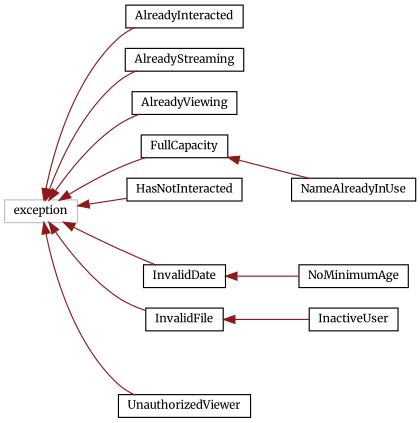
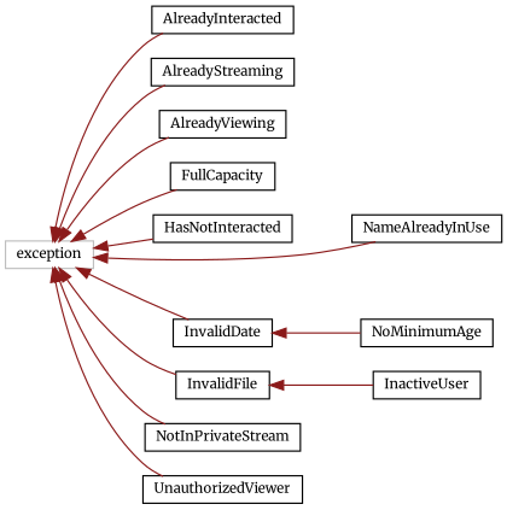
  digraph {
    fontname=Merriweather
    rankdir=LR
    node [color=black fillcolor=white fontname=Merriweather fontsize=10 shape=record style=filled]
    edge [color=firebrick4 dir=back fontname=Merriweather fontsize=10 labelfontname=Helvetica labelfontsize=10 style=solid]
    n1 [color=grey75 height=0.2 label=exception width=0.4]
    n2 [height=0.2 label=AlreadyInteracted width=0.4]
    n3 [height=0.2 label=AlreadyStreaming width=0.4]
    n4 [height=0.2 label=AlreadyViewing width=0.4]
    n5 [height=0.2 label=FullCapacity width=0.4]
    n6 [height=0.2 label=HasNotInteracted width=0.4]
    n7 [height=0.2 label=InvalidDate width=0.4]
    n8 [height=0.2 label=InvalidFile width=0.4]
    n9 [height=0.2 label=NameAlreadyInUse width=0.4]
+   n10 [height=0.2 label=NotInPrivateStream width=0.4]
    n11 [height=0.2 label=UnauthorizedViewer width=0.4]
    n12 [height=0.2 label=InactiveUser width=0.4]
    n13 [height=0.2 label=NoMinimumAge width=0.4]
    n1 -> n2
    n1 -> n3
    n1 -> n4
    n1 -> n5
    n1 -> n6
    n1 -> n7
    n1 -> n8
-   n5 -> n9
+   n1 -> n9
+   n1 -> n10
    n1 -> n11
    n7 -> n13
    n8 -> n12
  }
